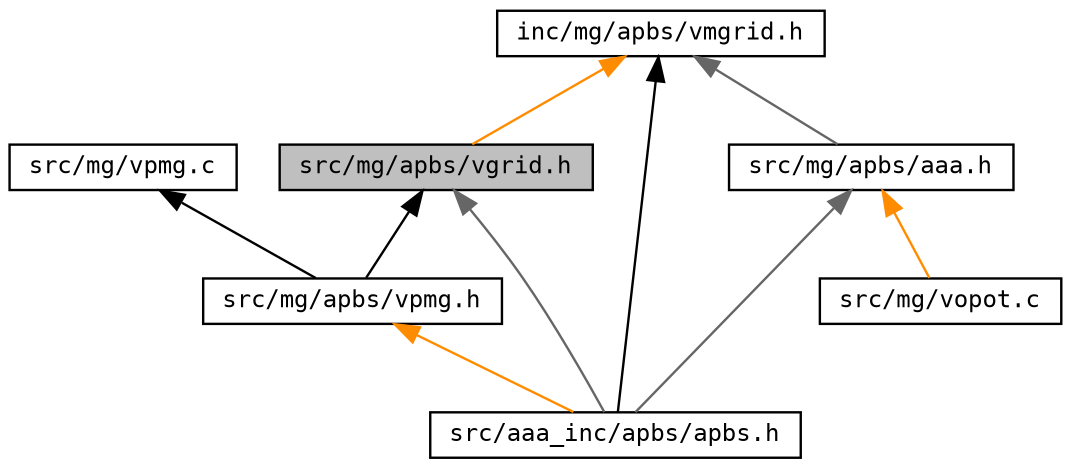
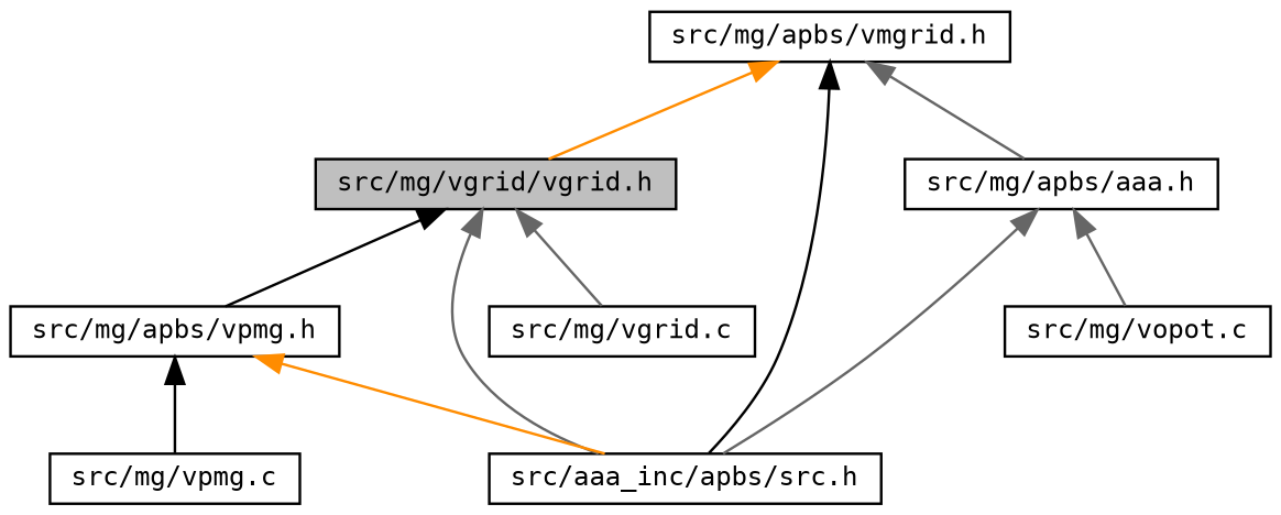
  digraph {
    fontname="DejaVu Sans Mono"
    node [color=black fillcolor=white fontname="DejaVu Sans Mono" fontsize=10 shape=record style=filled]
    edge [color=gray40 dir=back fontname="DejaVu Sans Mono" fontsize=10 labelfontname=FreeSans labelfontsize=10 style=solid]
-   n1 [fillcolor=grey75 fontcolor=black height=0.2 label="src/mg/apbs/vgrid.h" width=0.4]
-   n2 [height=0.2 label="src/aaa_inc/apbs/apbs.h" width=0.4]
+   n1 [fillcolor=grey75 fontcolor=black height=0.2 label="src/mg/vgrid/vgrid.h" width=0.4]
+   n2 [height=0.2 label="src/aaa_inc/apbs/src.h" width=0.4]
    n3 [height=0.2 label="src/mg/apbs/vpmg.h" width=0.4]
-   n5 [height=0.2 label="inc/mg/apbs/vmgrid.h" width=0.4]
+   n4 [height=0.2 label="src/mg/vgrid.c" width=0.4]
+   n5 [height=0.2 label="src/mg/apbs/vmgrid.h" width=0.4]
    n6 [height=0.2 label="src/mg/apbs/aaa.h" width=0.4]
    n7 [height=0.2 label="src/mg/vpmg.c" width=0.4]
    n8 [height=0.2 label="src/mg/vopot.c" width=0.4]
    n1 -> n2
    n1 -> n3 [color=black]
+   n1 -> n4
    n3 -> n2 [color=darkorange]
-   n7 -> n3 [color=black]
+   n3 -> n7 [color=black]
    n5 -> n1 [color=darkorange]
    n5 -> n2 [color=black]
    n5 -> n6
    n6 -> n2
-   n6 -> n8 [color=darkorange]
+   n6 -> n8
  }
